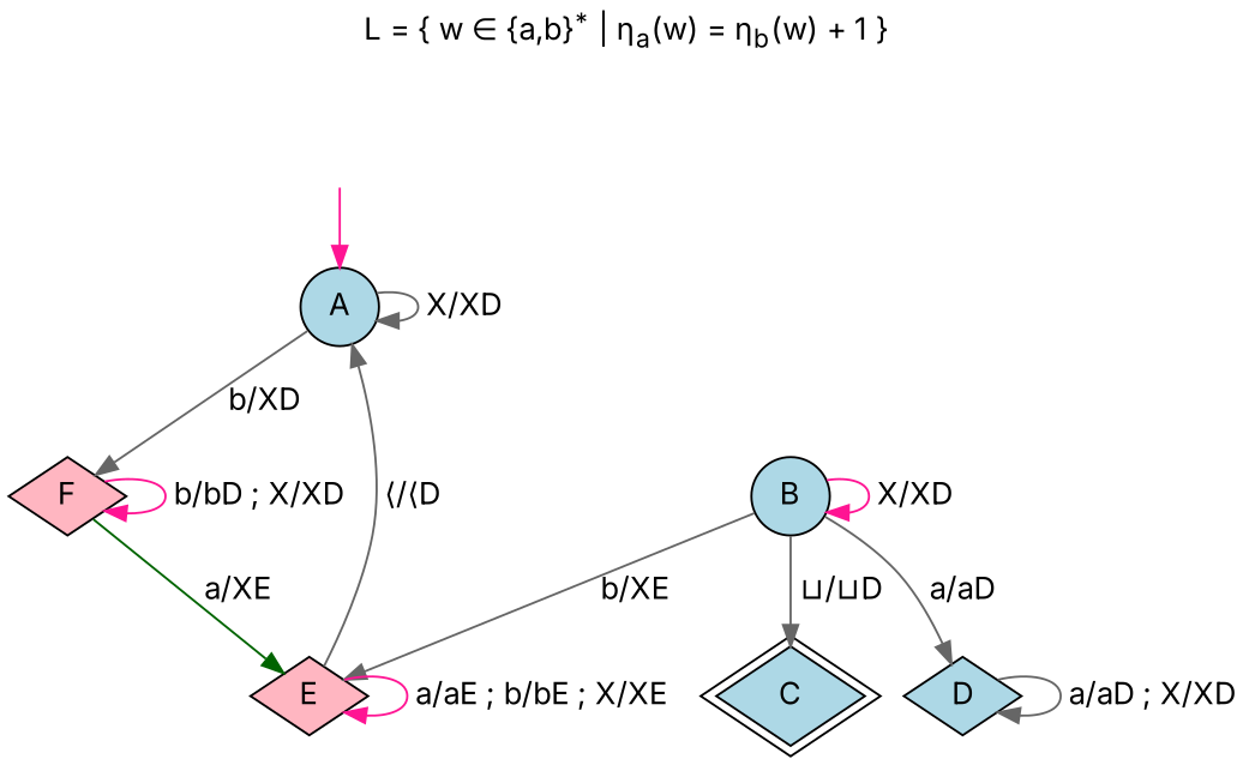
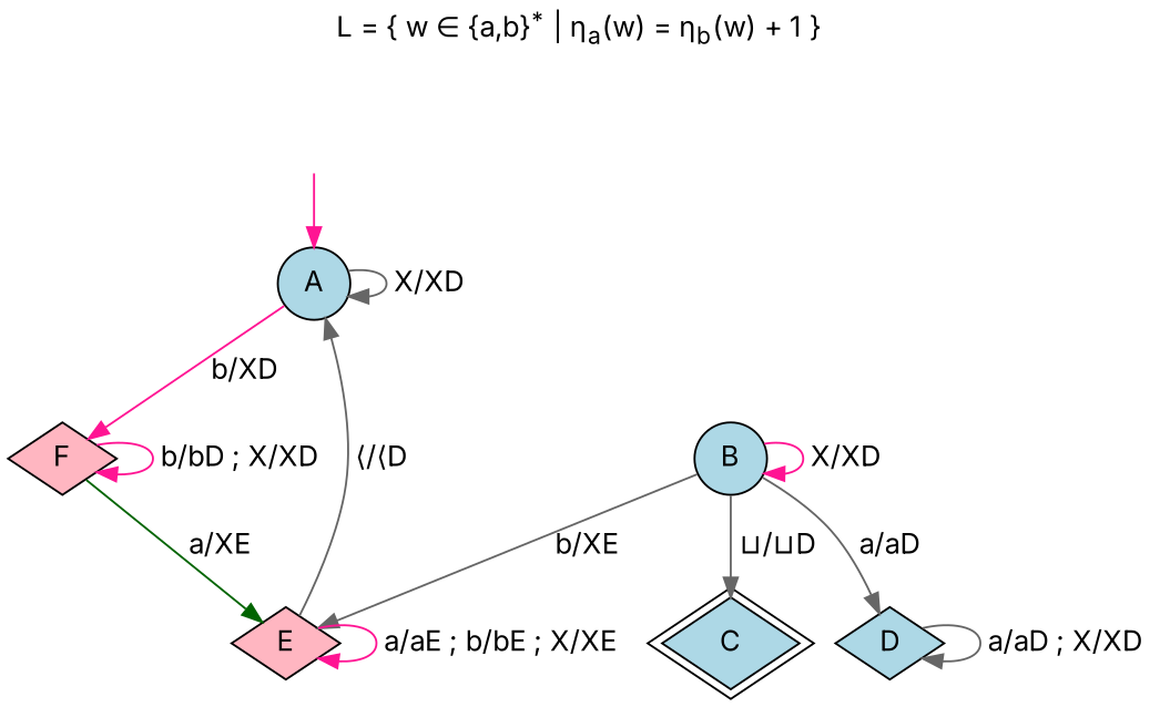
  digraph {
    fontname=Inter
    label=<L = { w &isin; {a,b}<SUP>*</SUP> | &eta;<sub>a</sub>(w) = &eta;<sub>b</sub>(w) + 1 }>
    labelloc=t
    node [fontname=Inter style=filled fillcolor=lightblue shape=diamond]
    edge [color=gray40 fontname=Inter]
    _nil [style=invis fillcolor="" shape=""]
    A [shape=circle]
    F [fillcolor=lightpink]
    B [shape=circle]
    C [peripheries=2]
    D
    E [fillcolor=lightpink]
    _nil -> A [color=deeppink]
    A -> A [label=" X/XD "]
-   A -> F [label=" b/XD "]
+   A -> F [color=deeppink label=" b/XD "]
    F -> F [color=deeppink label=" b/bD ; X/XD "]
    F -> E [color=darkgreen label=" a/XE "]
    B -> B [color=deeppink label=" X/XD "]
    B -> C [label=" ⊔/⊔D "]
    B -> D [label=" a/aD "]
    B -> E [label=" b/XE "]
    D -> D [label=" a/aD ; X/XD "]
    E -> A [label=" ⟨/⟨D "]
    E -> E [color=deeppink label=" a/aE ; b/bE ; X/XE "]
  }
